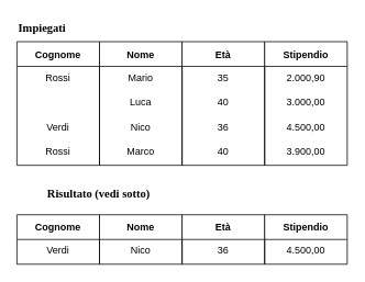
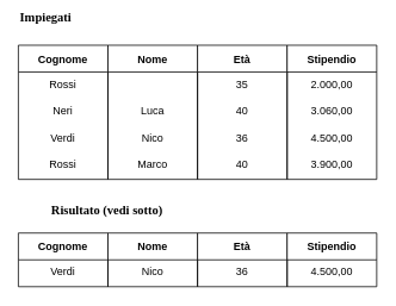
  <mxCell id="0" />
  <mxCell id="1" parent="0" />
  <mxCell id="2" value="Cognome" style="swimlane;startSize=30;" parent="1" vertex="1"><mxGeometry x="20" y="50" width="100" height="150" as="geometry" /></mxCell>
  <mxCell id="3" value="Rossi" style="text;strokeColor=none;fillColor=none;spacingLeft=4;spacingRight=4;overflow=hidden;rotatable=0;points=[[0,0.5],[1,0.5]];portConstraint=eastwest;fontSize=12;align=center;" parent="2" vertex="1"><mxGeometry y="30" width="100" height="30" as="geometry" /></mxCell>
+ <mxCell id="4" value="Neri" style="text;strokeColor=none;fillColor=none;spacingLeft=4;spacingRight=4;overflow=hidden;rotatable=0;points=[[0,0.5],[1,0.5]];portConstraint=eastwest;fontSize=12;align=center;" parent="2" vertex="1"><mxGeometry y="60" width="100" height="30" as="geometry" /></mxCell>
  <mxCell id="5" value="Verdi" style="text;strokeColor=none;fillColor=none;spacingLeft=4;spacingRight=4;overflow=hidden;rotatable=0;points=[[0,0.5],[1,0.5]];portConstraint=eastwest;fontSize=12;align=center;" parent="2" vertex="1"><mxGeometry y="90" width="100" height="30" as="geometry" /></mxCell>
  <mxCell id="6" value="Nome" style="swimlane;startSize=30;" parent="1" vertex="1"><mxGeometry x="120" y="50" width="100" height="150" as="geometry" /></mxCell>
- <mxCell id="7" value="Mario" style="text;strokeColor=none;fillColor=none;spacingLeft=4;spacingRight=4;overflow=hidden;rotatable=0;points=[[0,0.5],[1,0.5]];portConstraint=eastwest;fontSize=12;align=center;" parent="6" vertex="1"><mxGeometry y="30" width="100" height="30" as="geometry" /></mxCell>
  <mxCell id="8" value="Luca" style="text;strokeColor=none;fillColor=none;spacingLeft=4;spacingRight=4;overflow=hidden;rotatable=0;points=[[0,0.5],[1,0.5]];portConstraint=eastwest;fontSize=12;align=center;" parent="6" vertex="1"><mxGeometry y="60" width="100" height="30" as="geometry" /></mxCell>
  <mxCell id="9" value="Nico" style="text;strokeColor=none;fillColor=none;spacingLeft=4;spacingRight=4;overflow=hidden;rotatable=0;points=[[0,0.5],[1,0.5]];portConstraint=eastwest;fontSize=12;align=center;" parent="6" vertex="1"><mxGeometry y="90" width="100" height="30" as="geometry" /></mxCell>
  <mxCell id="10" value="Marco" style="text;strokeColor=none;fillColor=none;spacingLeft=4;spacingRight=4;overflow=hidden;rotatable=0;points=[[0,0.5],[1,0.5]];portConstraint=eastwest;fontSize=12;align=center;" parent="6" vertex="1"><mxGeometry y="120" width="100" height="30" as="geometry" /></mxCell>
  <mxCell id="11" value="Età" style="swimlane;startSize=30;" parent="1" vertex="1"><mxGeometry x="220" y="50" width="100" height="150" as="geometry" /></mxCell>
  <mxCell id="12" value="35" style="text;strokeColor=none;fillColor=none;spacingLeft=4;spacingRight=4;overflow=hidden;rotatable=0;points=[[0,0.5],[1,0.5]];portConstraint=eastwest;fontSize=12;align=center;" parent="11" vertex="1"><mxGeometry y="30" width="100" height="30" as="geometry" /></mxCell>
  <mxCell id="13" value="40" style="text;strokeColor=none;fillColor=none;spacingLeft=4;spacingRight=4;overflow=hidden;rotatable=0;points=[[0,0.5],[1,0.5]];portConstraint=eastwest;fontSize=12;align=center;" parent="11" vertex="1"><mxGeometry y="60" width="100" height="30" as="geometry" /></mxCell>
  <mxCell id="14" value="36" style="text;strokeColor=none;fillColor=none;spacingLeft=4;spacingRight=4;overflow=hidden;rotatable=0;points=[[0,0.5],[1,0.5]];portConstraint=eastwest;fontSize=12;align=center;" parent="11" vertex="1"><mxGeometry y="90" width="100" height="30" as="geometry" /></mxCell>
  <mxCell id="15" value="40" style="text;strokeColor=none;fillColor=none;spacingLeft=4;spacingRight=4;overflow=hidden;rotatable=0;points=[[0,0.5],[1,0.5]];portConstraint=eastwest;fontSize=12;align=center;" parent="11" vertex="1"><mxGeometry y="120" width="100" height="30" as="geometry" /></mxCell>
- <mxCell id="16" value="Impiegati" style="text;html=1;align=left;verticalAlign=middle;resizable=0;points=[];autosize=1;strokeColor=none;fillColor=none;fontStyle=1;fontFamily=Times New Roman;fontSize=14;" parent="1" vertex="1"><mxGeometry x="20" y="20" width="80" height="30" as="geometry" /></mxCell>
+ <mxCell id="16" value="Impiegati" style="text;html=1;align=left;verticalAlign=middle;resizable=0;points=[];autosize=1;strokeColor=none;fillColor=none;fontStyle=1;fontFamily=Times New Roman;fontSize=14;" parent="1" vertex="1"><mxGeometry x="20" y="5" width="80" height="30" as="geometry" /></mxCell>
  <mxCell id="17" value="Cognome" style="swimlane;startSize=30;" parent="1" vertex="1"><mxGeometry x="20" y="260" width="100" height="60" as="geometry" /></mxCell>
  <mxCell id="18" value="Verdi" style="text;strokeColor=none;fillColor=none;spacingLeft=4;spacingRight=4;overflow=hidden;rotatable=0;points=[[0,0.5],[1,0.5]];portConstraint=eastwest;fontSize=12;align=center;" parent="17" vertex="1"><mxGeometry y="30" width="100" height="30" as="geometry" /></mxCell>
  <mxCell id="19" value="Nome" style="swimlane;startSize=30;" parent="1" vertex="1"><mxGeometry x="120" y="260" width="100" height="60" as="geometry" /></mxCell>
  <mxCell id="20" value="Nico" style="text;strokeColor=none;fillColor=none;spacingLeft=4;spacingRight=4;overflow=hidden;rotatable=0;points=[[0,0.5],[1,0.5]];portConstraint=eastwest;fontSize=12;align=center;" parent="19" vertex="1"><mxGeometry y="30" width="100" height="30" as="geometry" /></mxCell>
  <mxCell id="21" value="Età" style="swimlane;startSize=30;" parent="1" vertex="1"><mxGeometry x="220" y="260" width="100" height="60" as="geometry" /></mxCell>
  <mxCell id="22" value="36" style="text;strokeColor=none;fillColor=none;spacingLeft=4;spacingRight=4;overflow=hidden;rotatable=0;points=[[0,0.5],[1,0.5]];portConstraint=eastwest;fontSize=12;align=center;" parent="21" vertex="1"><mxGeometry y="30" width="100" height="30" as="geometry" /></mxCell>
  <mxCell id="23" value="Risultato (vedi sotto)" style="text;html=1;align=left;verticalAlign=middle;resizable=0;points=[];autosize=1;strokeColor=none;fillColor=none;fontStyle=1;fontFamily=Times New Roman;fontSize=14;" parent="1" vertex="1"><mxGeometry x="55" y="220" width="150" height="30" as="geometry" /></mxCell>
  <mxCell id="24" value="Stipendio" style="swimlane;startSize=30;" parent="1" vertex="1"><mxGeometry x="320" y="50" width="100" height="150" as="geometry" /></mxCell>
- <mxCell id="25" value="2.000,90" style="text;strokeColor=none;fillColor=none;spacingLeft=4;spacingRight=4;overflow=hidden;rotatable=0;points=[[0,0.5],[1,0.5]];portConstraint=eastwest;fontSize=12;align=center;" parent="24" vertex="1"><mxGeometry y="30" width="100" height="30" as="geometry" /></mxCell>
- <mxCell id="26" value="3.000,00" style="text;strokeColor=none;fillColor=none;spacingLeft=4;spacingRight=4;overflow=hidden;rotatable=0;points=[[0,0.5],[1,0.5]];portConstraint=eastwest;fontSize=12;align=center;" parent="24" vertex="1"><mxGeometry y="60" width="100" height="30" as="geometry" /></mxCell>
+ <mxCell id="25" value="2.000,00" style="text;strokeColor=none;fillColor=none;spacingLeft=4;spacingRight=4;overflow=hidden;rotatable=0;points=[[0,0.5],[1,0.5]];portConstraint=eastwest;fontSize=12;align=center;" parent="24" vertex="1"><mxGeometry y="30" width="100" height="30" as="geometry" /></mxCell>
+ <mxCell id="26" value="3.060,00" style="text;strokeColor=none;fillColor=none;spacingLeft=4;spacingRight=4;overflow=hidden;rotatable=0;points=[[0,0.5],[1,0.5]];portConstraint=eastwest;fontSize=12;align=center;" parent="24" vertex="1"><mxGeometry y="60" width="100" height="30" as="geometry" /></mxCell>
  <mxCell id="27" value="4.500,00" style="text;strokeColor=none;fillColor=none;spacingLeft=4;spacingRight=4;overflow=hidden;rotatable=0;points=[[0,0.5],[1,0.5]];portConstraint=eastwest;fontSize=12;align=center;" parent="24" vertex="1"><mxGeometry y="90" width="100" height="30" as="geometry" /></mxCell>
  <mxCell id="28" value="3.900,00" style="text;strokeColor=none;fillColor=none;spacingLeft=4;spacingRight=4;overflow=hidden;rotatable=0;points=[[0,0.5],[1,0.5]];portConstraint=eastwest;fontSize=12;align=center;" parent="24" vertex="1"><mxGeometry y="120" width="100" height="30" as="geometry" /></mxCell>
  <mxCell id="29" value="Rossi" style="text;strokeColor=none;fillColor=none;spacingLeft=4;spacingRight=4;overflow=hidden;rotatable=0;points=[[0,0.5],[1,0.5]];portConstraint=eastwest;fontSize=12;align=center;" parent="1" vertex="1"><mxGeometry x="20" y="170" width="100" height="30" as="geometry" /></mxCell>
  <mxCell id="30" value="Stipendio" style="swimlane;startSize=30;" parent="1" vertex="1"><mxGeometry x="320" y="260" width="100" height="60" as="geometry" /></mxCell>
  <mxCell id="31" value="4.500,00" style="text;strokeColor=none;fillColor=none;spacingLeft=4;spacingRight=4;overflow=hidden;rotatable=0;points=[[0,0.5],[1,0.5]];portConstraint=eastwest;fontSize=12;align=center;" parent="30" vertex="1"><mxGeometry y="30" width="100" height="30" as="geometry" /></mxCell>
